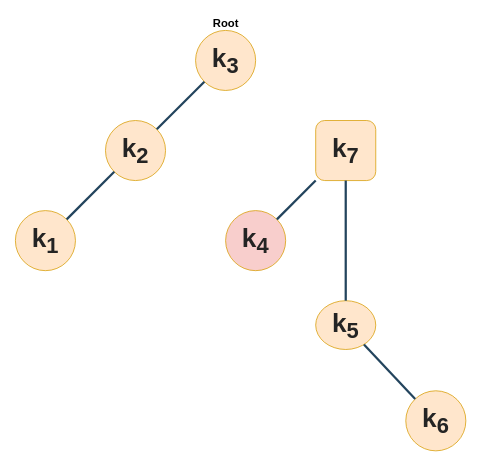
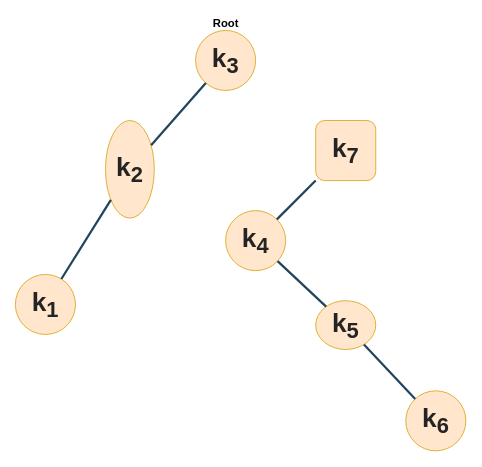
  <mxCell id="0" />
  <mxCell id="1" parent="0" />
  <mxCell id="2" value="&lt;b&gt;&lt;font style=&quot;font-size: 35px&quot;&gt;k&lt;sub&gt;3&lt;/sub&gt;&lt;/font&gt;&lt;/b&gt;" style="ellipse;whiteSpace=wrap;html=1;aspect=fixed;fillColor=#ffe6cc;strokeColor=#d79b00;fontColor=#242424;" parent="1" vertex="1"><mxGeometry x="260" y="40" width="80" height="80" as="geometry" /></mxCell>
- <mxCell id="3" value="&lt;span style=&quot;font-size: 35px&quot;&gt;&lt;b&gt;k&lt;sub&gt;2&lt;/sub&gt;&lt;/b&gt;&lt;/span&gt;" style="ellipse;whiteSpace=wrap;html=1;aspect=fixed;fillColor=#ffe6cc;strokeColor=#d79b00;fontColor=#242424;" parent="1" vertex="1"><mxGeometry x="140" y="160" width="80" height="80" as="geometry" /></mxCell>
- <mxCell id="4" value="&lt;b&gt;&lt;font style=&quot;font-size: 35px&quot;&gt;k&lt;sub&gt;1&lt;/sub&gt;&lt;/font&gt;&lt;/b&gt;" style="ellipse;whiteSpace=wrap;html=1;aspect=fixed;fillColor=#ffe6cc;strokeColor=#d79b00;fontColor=#242424;" parent="1" vertex="1"><mxGeometry x="20" y="280" width="80" height="80" as="geometry" /></mxCell>
+ <mxCell id="3" value="&lt;span style=&quot;font-size: 35px&quot;&gt;&lt;b&gt;k&lt;sub&gt;2&lt;/sub&gt;&lt;/b&gt;&lt;/span&gt;" style="ellipse;whiteSpace=wrap;html=1;aspect=fixed;fillColor=#ffe6cc;strokeColor=#d79b00;fontColor=#242424;" parent="1" vertex="1"><mxGeometry x="140" y="160" width="65" height="130" as="geometry" /></mxCell>
+ <mxCell id="4" value="&lt;b&gt;&lt;font style=&quot;font-size: 35px&quot;&gt;k&lt;sub&gt;1&lt;/sub&gt;&lt;/font&gt;&lt;/b&gt;" style="ellipse;whiteSpace=wrap;html=1;aspect=fixed;fillColor=#ffe6cc;strokeColor=#d79b00;fontColor=#242424;" parent="1" vertex="1"><mxGeometry x="20" y="365" width="80" height="80" as="geometry" /></mxCell>
  <mxCell id="5" value="&lt;b&gt;&lt;font style=&quot;font-size: 35px&quot;&gt;k&lt;sub&gt;7&lt;/sub&gt;&lt;/font&gt;&lt;/b&gt;" style="whiteSpace=wrap;html=1;aspect=fixed;fillColor=#ffe6cc;strokeColor=#d79b00;fontColor=#242424;rounded=1;" parent="1" vertex="1"><mxGeometry x="420" y="160" width="80" height="80" as="geometry" /></mxCell>
- <mxCell id="6" value="&lt;b&gt;&lt;font style=&quot;font-size: 35px&quot;&gt;k&lt;sub&gt;4&lt;/sub&gt;&lt;/font&gt;&lt;/b&gt;" style="ellipse;whiteSpace=wrap;html=1;aspect=fixed;fillColor=#f8cecc;strokeColor=#d79b00;fontColor=#242424;" parent="1" vertex="1"><mxGeometry x="300" y="280" width="80" height="80" as="geometry" /></mxCell>
+ <mxCell id="6" value="&lt;b&gt;&lt;font style=&quot;font-size: 35px&quot;&gt;k&lt;sub&gt;4&lt;/sub&gt;&lt;/font&gt;&lt;/b&gt;" style="ellipse;whiteSpace=wrap;html=1;aspect=fixed;fillColor=#ffe6cc;strokeColor=#d79b00;fontColor=#242424;" parent="1" vertex="1"><mxGeometry x="300" y="280" width="80" height="80" as="geometry" /></mxCell>
  <mxCell id="7" value="&lt;b&gt;&lt;font style=&quot;font-size: 35px&quot;&gt;k&lt;sub&gt;5&lt;/sub&gt;&lt;/font&gt;&lt;/b&gt;" style="ellipse;whiteSpace=wrap;html=1;aspect=fixed;fillColor=#ffe6cc;strokeColor=#d79b00;fontColor=#242424;" parent="1" vertex="1"><mxGeometry x="420" y="400" width="80" height="65" as="geometry" /></mxCell>
  <mxCell id="8" value="" style="endArrow=none;html=1;strokeWidth=3;fillColor=#bac8d3;strokeColor=#23445d;" parent="1" source="3" target="2" edge="1"><mxGeometry width="50" height="50" relative="1" as="geometry"><mxPoint x="530" y="410" as="sourcePoint" /><mxPoint x="580" y="360" as="targetPoint" /></mxGeometry></mxCell>
  <mxCell id="9" value="" style="endArrow=none;html=1;strokeWidth=3;fillColor=#bac8d3;strokeColor=#23445d;" parent="1" source="4" target="3" edge="1"><mxGeometry width="50" height="50" relative="1" as="geometry"><mxPoint x="224.3" y="189.42" as="sourcePoint" /><mxPoint x="355.7" y="110.58" as="targetPoint" /></mxGeometry></mxCell>
- <mxCell id="10" value="" style="endArrow=none;html=1;strokeWidth=3;fillColor=#bac8d3;strokeColor=#23445d;" parent="1" source="7" target="5" edge="1"><mxGeometry width="50" height="50" relative="1" as="geometry"><mxPoint x="138.284" y="341.716" as="sourcePoint" /><mxPoint x="201.716" y="278.284" as="targetPoint" /></mxGeometry></mxCell>
+ <mxCell id="10" value="" style="endArrow=none;html=1;strokeWidth=3;fillColor=#bac8d3;strokeColor=#23445d;" parent="1" source="7" target="6" edge="1"><mxGeometry width="50" height="50" relative="1" as="geometry"><mxPoint x="138.284" y="341.716" as="sourcePoint" /><mxPoint x="201.716" y="278.284" as="targetPoint" /></mxGeometry></mxCell>
  <mxCell id="11" value="" style="endArrow=none;html=1;strokeWidth=3;fillColor=#bac8d3;strokeColor=#23445d;" parent="1" source="6" target="5" edge="1"><mxGeometry width="50" height="50" relative="1" as="geometry"><mxPoint x="158.284" y="361.716" as="sourcePoint" /><mxPoint x="221.716" y="298.284" as="targetPoint" /></mxGeometry></mxCell>
  <mxCell id="12" value="&lt;b&gt;&lt;font style=&quot;font-size: 35px&quot;&gt;k&lt;sub&gt;6&lt;/sub&gt;&lt;/font&gt;&lt;/b&gt;" style="ellipse;whiteSpace=wrap;html=1;aspect=fixed;fillColor=#ffe6cc;strokeColor=#d79b00;fontColor=#242424;" vertex="1" parent="1"><mxGeometry x="540" y="520" width="80" height="80" as="geometry" /></mxCell>
  <mxCell id="13" value="" style="endArrow=none;html=1;strokeWidth=3;fillColor=#bac8d3;strokeColor=#23445d;" edge="1" parent="1" source="7" target="12"><mxGeometry width="50" height="50" relative="1" as="geometry"><mxPoint x="436.658" y="307.902" as="sourcePoint" /><mxPoint x="383.282" y="272.188" as="targetPoint" /></mxGeometry></mxCell>
  <mxCell id="14" value="&lt;font color=&quot;#000000&quot; size=&quot;1&quot;&gt;&lt;b style=&quot;font-size: 15px&quot;&gt;Root&lt;/b&gt;&lt;/font&gt;" style="text;html=1;align=center;verticalAlign=middle;resizable=0;points=[];autosize=1;" vertex="1" parent="1"><mxGeometry x="275" y="20" width="50" height="20" as="geometry" /></mxCell>
